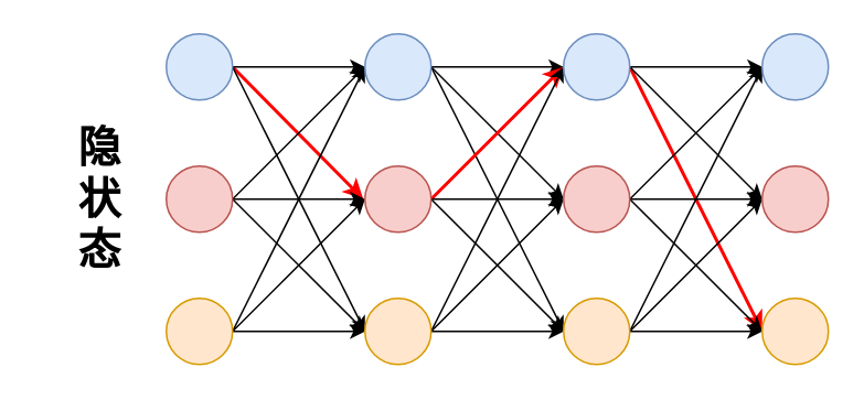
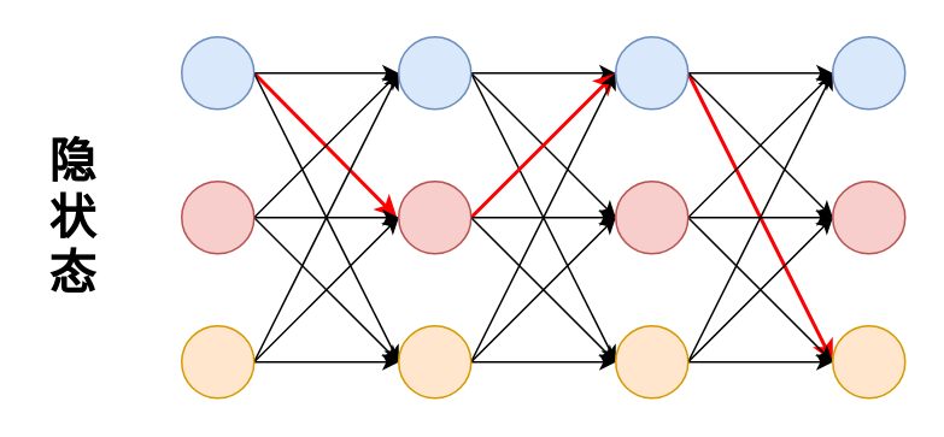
  <mxCell id="0" />
  <mxCell id="1" parent="0" />
  <mxCell id="2" style="rounded=0;orthogonalLoop=1;jettySize=auto;html=1;exitX=1;exitY=0.5;exitDx=0;exitDy=0;strokeColor=#FF0000;strokeWidth=2;" edge="1" parent="1" source="5"><mxGeometry relative="1" as="geometry"><mxPoint x="219" y="120" as="targetPoint" /></mxGeometry></mxCell>
  <mxCell id="3" style="edgeStyle=none;rounded=0;orthogonalLoop=1;jettySize=auto;html=1;exitX=1;exitY=0.5;exitDx=0;exitDy=0;strokeColor=#000000;" edge="1" parent="1" source="5" target="17"><mxGeometry relative="1" as="geometry" /></mxCell>
  <mxCell id="4" style="edgeStyle=none;rounded=0;orthogonalLoop=1;jettySize=auto;html=1;exitX=1;exitY=0.5;exitDx=0;exitDy=0;entryX=0;entryY=0.5;entryDx=0;entryDy=0;strokeColor=#000000;" edge="1" parent="1" source="5" target="25"><mxGeometry relative="1" as="geometry" /></mxCell>
  <mxCell id="5" value="" style="ellipse;whiteSpace=wrap;html=1;aspect=fixed;fillColor=#dae8fc;strokeColor=#6c8ebf;" vertex="1" parent="1"><mxGeometry x="100" y="20" width="40" height="40" as="geometry" /></mxCell>
  <mxCell id="6" style="edgeStyle=none;rounded=0;orthogonalLoop=1;jettySize=auto;html=1;exitX=1;exitY=0.5;exitDx=0;exitDy=0;entryX=0;entryY=0.5;entryDx=0;entryDy=0;strokeColor=#000000;" edge="1" parent="1" source="9" target="17"><mxGeometry relative="1" as="geometry" /></mxCell>
  <mxCell id="7" style="edgeStyle=none;rounded=0;orthogonalLoop=1;jettySize=auto;html=1;exitX=1;exitY=0.5;exitDx=0;exitDy=0;entryX=0;entryY=0.5;entryDx=0;entryDy=0;strokeColor=#000000;" edge="1" parent="1" source="9" target="21"><mxGeometry relative="1" as="geometry" /></mxCell>
  <mxCell id="8" style="edgeStyle=none;rounded=0;orthogonalLoop=1;jettySize=auto;html=1;exitX=1;exitY=0.5;exitDx=0;exitDy=0;entryX=0;entryY=0.5;entryDx=0;entryDy=0;strokeColor=#000000;" edge="1" parent="1" source="9" target="25"><mxGeometry relative="1" as="geometry" /></mxCell>
  <mxCell id="9" value="" style="ellipse;whiteSpace=wrap;html=1;aspect=fixed;fillColor=#f8cecc;strokeColor=#b85450;" vertex="1" parent="1"><mxGeometry x="100" y="100" width="40" height="40" as="geometry" /></mxCell>
  <mxCell id="10" style="edgeStyle=none;rounded=0;orthogonalLoop=1;jettySize=auto;html=1;exitX=1;exitY=0.5;exitDx=0;exitDy=0;entryX=0;entryY=0.5;entryDx=0;entryDy=0;strokeColor=#000000;" edge="1" parent="1" source="13" target="21"><mxGeometry relative="1" as="geometry" /></mxCell>
  <mxCell id="11" style="edgeStyle=none;rounded=0;orthogonalLoop=1;jettySize=auto;html=1;exitX=1;exitY=0.5;exitDx=0;exitDy=0;strokeColor=#000000;entryX=0;entryY=0.5;entryDx=0;entryDy=0;" edge="1" parent="1" source="13" target="25"><mxGeometry relative="1" as="geometry"><mxPoint x="210" y="200" as="targetPoint" /></mxGeometry></mxCell>
  <mxCell id="12" style="edgeStyle=none;rounded=0;orthogonalLoop=1;jettySize=auto;html=1;exitX=1;exitY=0.5;exitDx=0;exitDy=0;entryX=0;entryY=0.5;entryDx=0;entryDy=0;strokeColor=#000000;" edge="1" parent="1" source="13" target="17"><mxGeometry relative="1" as="geometry" /></mxCell>
  <mxCell id="13" value="" style="ellipse;whiteSpace=wrap;html=1;aspect=fixed;fillColor=#ffe6cc;strokeColor=#d79b00;" vertex="1" parent="1"><mxGeometry x="100" y="180" width="40" height="40" as="geometry" /></mxCell>
  <mxCell id="14" style="edgeStyle=none;rounded=0;orthogonalLoop=1;jettySize=auto;html=1;exitX=1;exitY=0.5;exitDx=0;exitDy=0;entryX=0;entryY=0.5;entryDx=0;entryDy=0;strokeColor=#000000;" edge="1" parent="1" source="17" target="29"><mxGeometry relative="1" as="geometry" /></mxCell>
  <mxCell id="15" style="edgeStyle=none;rounded=0;orthogonalLoop=1;jettySize=auto;html=1;exitX=1;exitY=0.5;exitDx=0;exitDy=0;entryX=0;entryY=0.5;entryDx=0;entryDy=0;strokeColor=#000000;" edge="1" parent="1" source="17" target="33"><mxGeometry relative="1" as="geometry" /></mxCell>
  <mxCell id="16" style="edgeStyle=none;rounded=0;orthogonalLoop=1;jettySize=auto;html=1;exitX=1;exitY=0.5;exitDx=0;exitDy=0;entryX=0;entryY=0.5;entryDx=0;entryDy=0;strokeColor=#000000;" edge="1" parent="1" source="17" target="37"><mxGeometry relative="1" as="geometry" /></mxCell>
  <mxCell id="17" value="" style="ellipse;whiteSpace=wrap;html=1;aspect=fixed;fillColor=#dae8fc;strokeColor=#6c8ebf;" vertex="1" parent="1"><mxGeometry x="220" y="20" width="40" height="40" as="geometry" /></mxCell>
  <mxCell id="18" style="edgeStyle=none;rounded=0;orthogonalLoop=1;jettySize=auto;html=1;exitX=1;exitY=0.5;exitDx=0;exitDy=0;entryX=0;entryY=0.5;entryDx=0;entryDy=0;strokeColor=#FF0000;strokeWidth=2;" edge="1" parent="1" source="21" target="29"><mxGeometry relative="1" as="geometry" /></mxCell>
  <mxCell id="19" style="edgeStyle=none;rounded=0;orthogonalLoop=1;jettySize=auto;html=1;exitX=1;exitY=0.5;exitDx=0;exitDy=0;entryX=0;entryY=0.5;entryDx=0;entryDy=0;strokeColor=#000000;" edge="1" parent="1" source="21" target="33"><mxGeometry relative="1" as="geometry" /></mxCell>
  <mxCell id="20" style="edgeStyle=none;rounded=0;orthogonalLoop=1;jettySize=auto;html=1;exitX=1;exitY=0.5;exitDx=0;exitDy=0;entryX=0;entryY=0.5;entryDx=0;entryDy=0;strokeColor=#000000;" edge="1" parent="1" source="21" target="37"><mxGeometry relative="1" as="geometry" /></mxCell>
  <mxCell id="21" value="" style="ellipse;whiteSpace=wrap;html=1;aspect=fixed;fillColor=#f8cecc;strokeColor=#b85450;" vertex="1" parent="1"><mxGeometry x="220" y="100" width="40" height="40" as="geometry" /></mxCell>
  <mxCell id="22" style="edgeStyle=none;rounded=0;orthogonalLoop=1;jettySize=auto;html=1;exitX=1;exitY=0.5;exitDx=0;exitDy=0;strokeColor=#000000;" edge="1" parent="1" source="25"><mxGeometry relative="1" as="geometry"><mxPoint x="340" y="40" as="targetPoint" /></mxGeometry></mxCell>
  <mxCell id="23" style="edgeStyle=none;rounded=0;orthogonalLoop=1;jettySize=auto;html=1;exitX=1;exitY=0.5;exitDx=0;exitDy=0;entryX=0;entryY=0.5;entryDx=0;entryDy=0;strokeColor=#000000;" edge="1" parent="1" source="25" target="33"><mxGeometry relative="1" as="geometry" /></mxCell>
  <mxCell id="24" style="edgeStyle=none;rounded=0;orthogonalLoop=1;jettySize=auto;html=1;exitX=1;exitY=0.5;exitDx=0;exitDy=0;entryX=0;entryY=0.5;entryDx=0;entryDy=0;strokeColor=#000000;" edge="1" parent="1" source="25" target="37"><mxGeometry relative="1" as="geometry" /></mxCell>
  <mxCell id="25" value="" style="ellipse;whiteSpace=wrap;html=1;aspect=fixed;fillColor=#ffe6cc;strokeColor=#d79b00;" vertex="1" parent="1"><mxGeometry x="220" y="180" width="40" height="40" as="geometry" /></mxCell>
  <mxCell id="26" style="edgeStyle=none;rounded=0;orthogonalLoop=1;jettySize=auto;html=1;exitX=1;exitY=0.5;exitDx=0;exitDy=0;entryX=0;entryY=0.5;entryDx=0;entryDy=0;strokeColor=#FF0000;strokeWidth=2;" edge="1" parent="1" source="29" target="40"><mxGeometry relative="1" as="geometry" /></mxCell>
  <mxCell id="27" style="edgeStyle=none;rounded=0;orthogonalLoop=1;jettySize=auto;html=1;exitX=1;exitY=0.5;exitDx=0;exitDy=0;strokeColor=#000000;" edge="1" parent="1" source="29" target="38"><mxGeometry relative="1" as="geometry" /></mxCell>
  <mxCell id="28" style="edgeStyle=none;rounded=0;orthogonalLoop=1;jettySize=auto;html=1;exitX=1;exitY=0.5;exitDx=0;exitDy=0;entryX=0;entryY=0.5;entryDx=0;entryDy=0;strokeColor=#000000;" edge="1" parent="1" source="29" target="39"><mxGeometry relative="1" as="geometry" /></mxCell>
  <mxCell id="29" value="" style="ellipse;whiteSpace=wrap;html=1;aspect=fixed;fillColor=#dae8fc;strokeColor=#6c8ebf;" vertex="1" parent="1"><mxGeometry x="340" y="20" width="40" height="40" as="geometry" /></mxCell>
  <mxCell id="30" style="edgeStyle=none;rounded=0;orthogonalLoop=1;jettySize=auto;html=1;exitX=1;exitY=0.5;exitDx=0;exitDy=0;entryX=0;entryY=0.5;entryDx=0;entryDy=0;strokeColor=#000000;" edge="1" parent="1" source="33" target="38"><mxGeometry relative="1" as="geometry" /></mxCell>
  <mxCell id="31" style="edgeStyle=none;rounded=0;orthogonalLoop=1;jettySize=auto;html=1;exitX=1;exitY=0.5;exitDx=0;exitDy=0;strokeColor=#000000;" edge="1" parent="1" source="33" target="39"><mxGeometry relative="1" as="geometry" /></mxCell>
  <mxCell id="32" style="edgeStyle=none;rounded=0;orthogonalLoop=1;jettySize=auto;html=1;exitX=1;exitY=0.5;exitDx=0;exitDy=0;entryX=0;entryY=0.5;entryDx=0;entryDy=0;strokeColor=#000000;" edge="1" parent="1" source="33" target="40"><mxGeometry relative="1" as="geometry" /></mxCell>
  <mxCell id="33" value="" style="ellipse;whiteSpace=wrap;html=1;aspect=fixed;fillColor=#f8cecc;strokeColor=#b85450;" vertex="1" parent="1"><mxGeometry x="340" y="100" width="40" height="40" as="geometry" /></mxCell>
  <mxCell id="34" style="edgeStyle=none;rounded=0;orthogonalLoop=1;jettySize=auto;html=1;exitX=1;exitY=0.5;exitDx=0;exitDy=0;entryX=0;entryY=0.5;entryDx=0;entryDy=0;strokeColor=#000000;" edge="1" parent="1" source="37" target="38"><mxGeometry relative="1" as="geometry" /></mxCell>
  <mxCell id="35" style="edgeStyle=none;rounded=0;orthogonalLoop=1;jettySize=auto;html=1;exitX=1;exitY=0.5;exitDx=0;exitDy=0;strokeColor=#000000;" edge="1" parent="1" source="37"><mxGeometry relative="1" as="geometry"><mxPoint x="460" y="120" as="targetPoint" /></mxGeometry></mxCell>
  <mxCell id="36" style="edgeStyle=none;rounded=0;orthogonalLoop=1;jettySize=auto;html=1;exitX=1;exitY=0.5;exitDx=0;exitDy=0;entryX=0;entryY=0.5;entryDx=0;entryDy=0;strokeColor=#000000;" edge="1" parent="1" source="37" target="40"><mxGeometry relative="1" as="geometry" /></mxCell>
  <mxCell id="37" value="" style="ellipse;whiteSpace=wrap;html=1;aspect=fixed;fillColor=#ffe6cc;strokeColor=#d79b00;" vertex="1" parent="1"><mxGeometry x="340" y="180" width="40" height="40" as="geometry" /></mxCell>
  <mxCell id="38" value="" style="ellipse;whiteSpace=wrap;html=1;aspect=fixed;fillColor=#dae8fc;strokeColor=#6c8ebf;" vertex="1" parent="1"><mxGeometry x="460" y="20" width="40" height="40" as="geometry" /></mxCell>
  <mxCell id="39" value="" style="ellipse;whiteSpace=wrap;html=1;aspect=fixed;fillColor=#f8cecc;strokeColor=#b85450;" vertex="1" parent="1"><mxGeometry x="460" y="100" width="40" height="40" as="geometry" /></mxCell>
  <mxCell id="40" value="" style="ellipse;whiteSpace=wrap;html=1;aspect=fixed;fillColor=#ffe6cc;strokeColor=#d79b00;" vertex="1" parent="1"><mxGeometry x="460" y="180" width="40" height="40" as="geometry" /></mxCell>
- <mxCell id="41" value="隐&lt;br style=&quot;font-size: 26px;&quot;&gt;状&lt;br style=&quot;font-size: 26px;&quot;&gt;态" style="text;html=1;strokeColor=none;fillColor=none;align=center;verticalAlign=middle;whiteSpace=wrap;rounded=0;fontStyle=1;fontSize=26;" vertex="1" parent="1"><mxGeometry x="40" y="50" width="40" height="140" as="geometry" /></mxCell>
+ <mxCell id="41" value="隐&lt;br style=&quot;font-size: 26px;&quot;&gt;状&lt;br style=&quot;font-size: 26px;&quot;&gt;态" style="text;html=1;strokeColor=none;fillColor=none;align=center;verticalAlign=middle;whiteSpace=wrap;rounded=0;fontStyle=1;fontSize=26;" vertex="1" parent="1"><mxGeometry x="20" y="50" width="40" height="140" as="geometry" /></mxCell>
